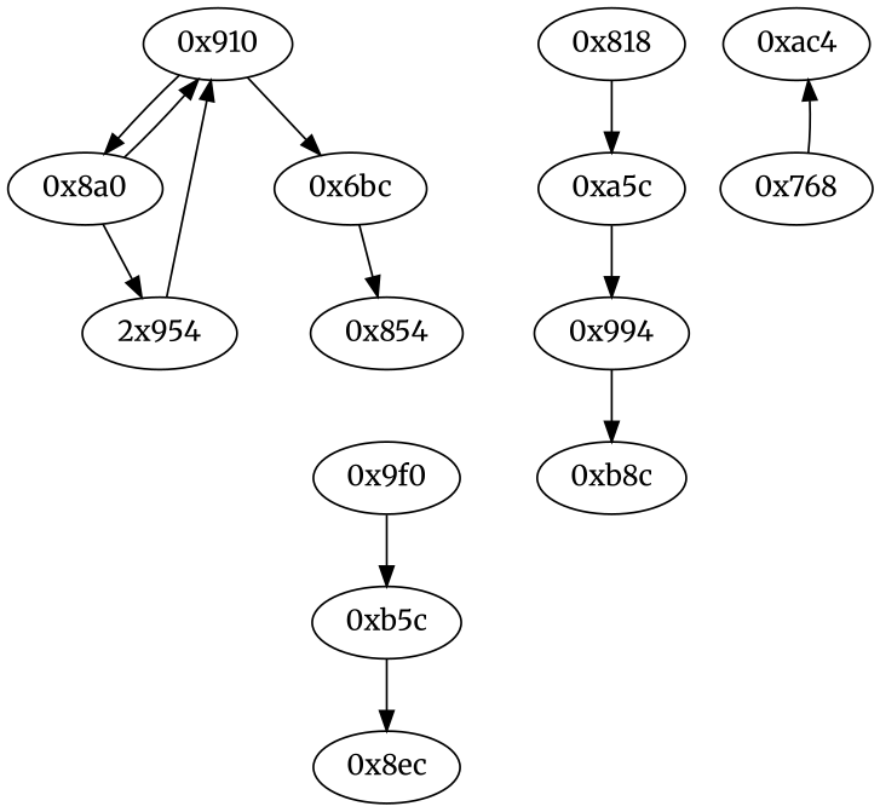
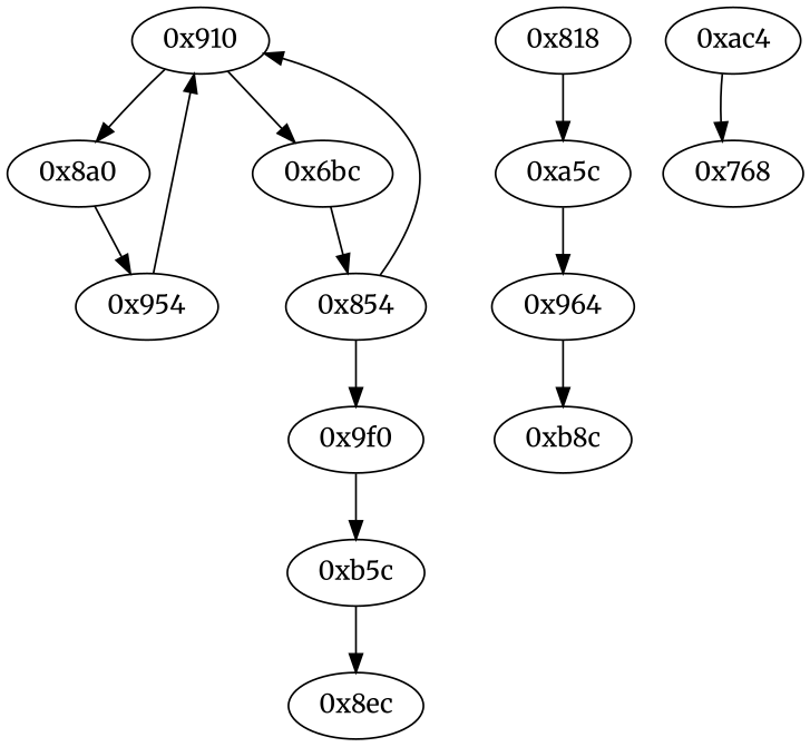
  strict digraph {
    fontname=Merriweather
    node [fontname=Merriweather opcode="[u'mov']"]
    edge [fontname=Merriweather]
    "0x910" [opcode="[u'ldr', u'str', u'ldr', u'ldr', u'ldr', u'ldr', u'cmp', u'mov', u'b']"]
    "0x8a0" [opcode="[u'ldr', u'ldr', u'mov', u'ldr', u'ldrb', u'ldr', u'sub', u'str', u'ldr', u'rsb', u'rsb', u'b']"]
    n3 [label="0x6bc" opcode="[u'ldr', u'mov', u'str', u'mov', u'ldr', u'bl', u'ldr', u'bl', u'ldr', u'mov', u'add', u'mvn', u'b']"]
-   "0x954" [label="2x954"]
+   "0x954"
    n5 [label="0x854" opcode="[u'str', u'ldr', u'ldr', u'ldr', u'ldr', u'cmp', u'mov', u'b']"]
    "0x9f0" [opcode="[u'ldr', u'ldr', u'ldr', u'ldr', u'ldr', u'ldr', u'add', u'sub', u'sub', u'mul', u'mvn', u'ldr', u'orr', u'mov', u'cmn', u'mov', u'ldr', u'cmp', u'mov', u'mov', u'mov', u'cmn', u'mov', u'mov', u'teq', u'mov', u'b']"]
    n7 [label="0x818" opcode="[u'ldr', u'cmp', u'mov', u'ldr']"]
    "0xa5c" [opcode="[u'ldr', u'ldr', u'ldr', u'ldr', u'ldr', u'mov', u'sub', u'cmp', u'sub', u'mov', u'add', u'mul', u'mov', u'mvn', u'orr', u'cmn', u'mov', u'teq', u'mov', u'mov', u'cmn', u'mov', u'mov', u'cmp', u'mov', u'b']"]
-   "0x964" [opcode="[u'ldr', u'ldr', u'ldr', u'sub', u'mul', u'eor', u'and', u'ldr', u'ldr', u'mov', u'mov', u'cmp', u'mov', u'cmp', u'mov', u'mov', u'cmp', u'mov', u'mov', u'teq', u'mov', u'b']" label="0x994"]
+   "0x964" [opcode="[u'ldr', u'ldr', u'ldr', u'sub', u'mul', u'eor', u'and', u'ldr', u'ldr', u'mov', u'mov', u'cmp', u'mov', u'cmp', u'mov', u'mov', u'cmp', u'mov', u'mov', u'teq', u'mov', u'b']"]
    n10 [label="0xb8c"]
    "0xac4" [opcode="[u'ldr', u'ldr', u'ldr', u'sub', u'sub', u'add', u'mul', u'eor', u'and', u'ldr', u'mov', u'mov', u'ldr', u'cmp', u'mov', u'cmp', u'mov', u'mov', u'cmp', u'mov', u'mov', u'teq', u'mov', u'b']"]
    "0x768" [opcode="[u'str', u'mov', u'ldr', u'ldr', u'ldr', u'ldr', u'ldr', u'cmp', u'mov', u'rsb', u'mvn', u'mul', u'mvn', u'mov', u'orr', u'ldr', u'cmn', u'mov', u'teq', u'mov', u'b']"]
    "0xb5c" [opcode="[u'ldr', u'mov', u'ldr', u'ldr', u'ldr', u'ldr', u'cmp', u'mov', u'sub', u'sub', u'add', u'mul', u'mvn', u'mov', u'orr', u'ldr', u'cmn', u'mov', u'teq', u'ldr']"]
    "0x8ec" [opcode="[u'mov', u'b']"]
    "0x910" -> "0x8a0"
    "0x910" -> n3
-   "0x8a0" -> "0x910"
+   n5 -> "0x910"
    "0x8a0" -> "0x954"
    n3 -> n5
    "0x954" -> "0x910"
+   n5 -> "0x9f0"
    "0x9f0" -> "0xb5c"
    n7 -> "0xa5c"
    "0xa5c" -> "0x964"
    "0x964" -> n10
-   "0x768" -> "0xac4"
+   "0xac4" -> "0x768"
    "0xb5c" -> "0x8ec"
  }
